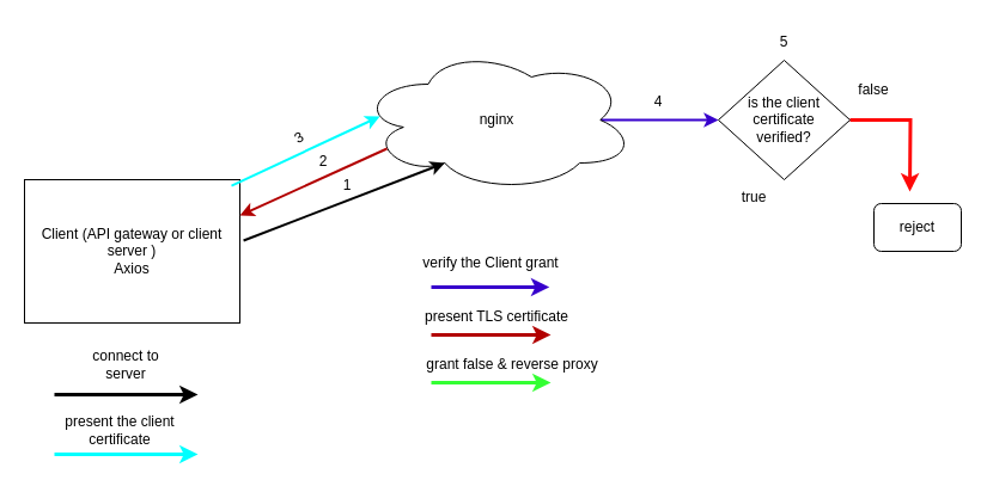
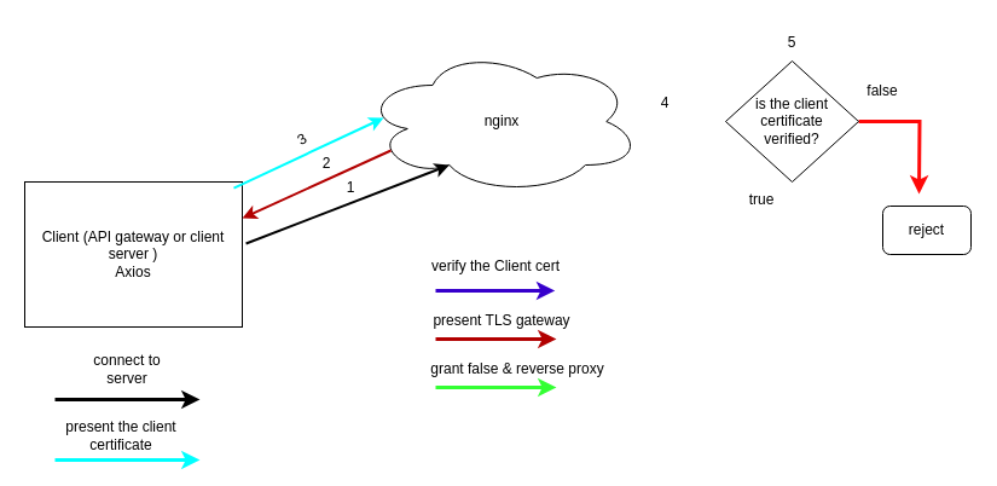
  <mxCell id="0" />
  <mxCell id="1" parent="0" />
- <mxCell id="2" value="" style="edgeStyle=orthogonalEdgeStyle;rounded=0;orthogonalLoop=1;jettySize=auto;html=1;strokeWidth=2;fillColor=#6a00ff;strokeColor=#3700CC;exitX=0.875;exitY=0.5;exitDx=0;exitDy=0;exitPerimeter=0;" edge="1" parent="1" source="3" target="9"><mxGeometry relative="1" as="geometry" /></mxCell>
  <mxCell id="3" value="nginx" style="ellipse;shape=cloud;whiteSpace=wrap;html=1;" vertex="1" parent="1"><mxGeometry x="300" y="40" width="230" height="120" as="geometry" /></mxCell>
  <mxCell id="4" value="Client (API gateway or client server )&lt;br&gt;Axios" style="whiteSpace=wrap;html=1;rounded=0;" vertex="1" parent="1"><mxGeometry x="20" y="150" width="180" height="120" as="geometry" /></mxCell>
  <mxCell id="5" value="" style="endArrow=classic;html=1;rounded=0;exitX=1.017;exitY=0.425;exitDx=0;exitDy=0;exitPerimeter=0;strokeWidth=2;entryX=0.31;entryY=0.8;entryDx=0;entryDy=0;entryPerimeter=0;" edge="1" parent="1" source="4" target="3"><mxGeometry width="50" height="50" relative="1" as="geometry"><mxPoint x="370" y="210" as="sourcePoint" /><mxPoint x="340" y="170" as="targetPoint" /></mxGeometry></mxCell>
  <mxCell id="6" value="" style="endArrow=classic;html=1;rounded=0;strokeWidth=3;" edge="1" parent="1"><mxGeometry width="50" height="50" relative="1" as="geometry"><mxPoint x="45" y="330" as="sourcePoint" /><mxPoint x="165" y="330" as="targetPoint" /></mxGeometry></mxCell>
  <mxCell id="7" value="connect to server&lt;br&gt;" style="text;html=1;strokeColor=none;fillColor=none;align=center;verticalAlign=middle;whiteSpace=wrap;rounded=0;rotation=0;" vertex="1" parent="1"><mxGeometry x="70" y="280" width="70" height="50" as="geometry" /></mxCell>
  <mxCell id="8" style="edgeStyle=orthogonalEdgeStyle;rounded=0;orthogonalLoop=1;jettySize=auto;html=1;strokeColor=#FF0808;strokeWidth=3;" edge="1" parent="1" source="9"><mxGeometry relative="1" as="geometry"><mxPoint x="760" y="160" as="targetPoint" /></mxGeometry></mxCell>
  <mxCell id="9" value="is the client certificate&lt;br&gt;verified?" style="rhombus;whiteSpace=wrap;html=1;" vertex="1" parent="1"><mxGeometry x="600" y="50" width="110" height="100" as="geometry" /></mxCell>
  <mxCell id="10" value="" style="edgeStyle=orthogonalEdgeStyle;rounded=0;orthogonalLoop=1;jettySize=auto;html=1;strokeWidth=3;fillColor=#6a00ff;strokeColor=#3700CC;exitX=0.875;exitY=0.5;exitDx=0;exitDy=0;exitPerimeter=0;" edge="1" parent="1"><mxGeometry relative="1" as="geometry"><mxPoint x="360" y="240" as="sourcePoint" /><mxPoint x="458.75" y="240" as="targetPoint" /></mxGeometry></mxCell>
- <mxCell id="11" value="verify the Client grant" style="text;html=1;strokeColor=none;fillColor=none;align=center;verticalAlign=middle;whiteSpace=wrap;rounded=0;" vertex="1" parent="1"><mxGeometry x="350" y="200" width="120" height="40" as="geometry" /></mxCell>
+ <mxCell id="11" value="verify the Client cert" style="text;html=1;strokeColor=none;fillColor=none;align=center;verticalAlign=middle;whiteSpace=wrap;rounded=0;" vertex="1" parent="1"><mxGeometry x="350" y="200" width="120" height="40" as="geometry" /></mxCell>
  <mxCell id="12" value="" style="endArrow=classic;html=1;rounded=0;strokeWidth=2;exitX=0.1;exitY=0.7;exitDx=0;exitDy=0;exitPerimeter=0;fillColor=#e51400;strokeColor=#B20000;entryX=1;entryY=0.25;entryDx=0;entryDy=0;" edge="1" parent="1" source="3" target="4"><mxGeometry width="50" height="50" relative="1" as="geometry"><mxPoint x="230" y="110" as="sourcePoint" /><mxPoint x="200" y="180" as="targetPoint" /></mxGeometry></mxCell>
  <mxCell id="13" value="" style="endArrow=classic;html=1;rounded=0;strokeWidth=2;exitX=0.961;exitY=0.042;exitDx=0;exitDy=0;exitPerimeter=0;entryX=0.074;entryY=0.475;entryDx=0;entryDy=0;entryPerimeter=0;fillColor=#0050ef;strokeColor=#00FFFF;" edge="1" parent="1" source="4" target="3"><mxGeometry width="50" height="50" relative="1" as="geometry"><mxPoint x="200" y="150" as="sourcePoint" /><mxPoint x="250" y="100" as="targetPoint" /></mxGeometry></mxCell>
  <mxCell id="14" value="" style="endArrow=classic;html=1;rounded=0;strokeWidth=3;strokeColor=#00FFFF;" edge="1" parent="1"><mxGeometry width="50" height="50" relative="1" as="geometry"><mxPoint x="45" y="380" as="sourcePoint" /><mxPoint x="165" y="380" as="targetPoint" /></mxGeometry></mxCell>
  <mxCell id="15" value="present the client certificate" style="text;html=1;strokeColor=none;fillColor=none;align=center;verticalAlign=middle;whiteSpace=wrap;rounded=0;" vertex="1" parent="1"><mxGeometry x="40" y="340" width="120" height="40" as="geometry" /></mxCell>
  <mxCell id="16" value="" style="endArrow=classic;html=1;rounded=0;strokeWidth=3;fillColor=#e51400;strokeColor=#B20000;" edge="1" parent="1"><mxGeometry width="50" height="50" relative="1" as="geometry"><mxPoint x="360" y="280" as="sourcePoint" /><mxPoint x="460" y="280" as="targetPoint" /></mxGeometry></mxCell>
- <mxCell id="17" value="present TLS certificate&lt;br&gt;" style="text;html=1;strokeColor=none;fillColor=none;align=center;verticalAlign=middle;whiteSpace=wrap;rounded=0;" vertex="1" parent="1"><mxGeometry x="325" y="250" width="180" height="30" as="geometry" /></mxCell>
+ <mxCell id="17" value="present TLS gateway&lt;br&gt;" style="text;html=1;strokeColor=none;fillColor=none;align=center;verticalAlign=middle;whiteSpace=wrap;rounded=0;" vertex="1" parent="1"><mxGeometry x="325" y="250" width="180" height="30" as="geometry" /></mxCell>
  <mxCell id="18" value="" style="endArrow=classic;html=1;rounded=0;strokeColor=#33FF33;strokeWidth=3;" edge="1" parent="1"><mxGeometry width="50" height="50" relative="1" as="geometry"><mxPoint x="360" y="320" as="sourcePoint" /><mxPoint x="460" y="320" as="targetPoint" /></mxGeometry></mxCell>
  <mxCell id="19" value="grant false &amp;amp; reverse proxy" style="text;html=1;strokeColor=none;fillColor=none;align=center;verticalAlign=middle;whiteSpace=wrap;rounded=0;" vertex="1" parent="1"><mxGeometry x="350" y="290" width="156" height="30" as="geometry" /></mxCell>
  <mxCell id="20" value="true" style="text;html=1;strokeColor=none;fillColor=none;align=center;verticalAlign=middle;whiteSpace=wrap;rounded=0;rotation=0;" vertex="1" parent="1"><mxGeometry x="600" y="150" width="60" height="30" as="geometry" /></mxCell>
  <mxCell id="21" value="false" style="text;html=1;strokeColor=none;fillColor=none;align=center;verticalAlign=middle;whiteSpace=wrap;rounded=0;rotation=0;" vertex="1" parent="1"><mxGeometry x="700" y="60" width="60" height="30" as="geometry" /></mxCell>
  <mxCell id="22" value="reject" style="rounded=1;whiteSpace=wrap;html=1;" vertex="1" parent="1"><mxGeometry x="730" y="170" width="73" height="40" as="geometry" /></mxCell>
  <mxCell id="23" value="1" style="text;html=1;strokeColor=none;fillColor=none;align=center;verticalAlign=middle;whiteSpace=wrap;rounded=0;" vertex="1" parent="1"><mxGeometry x="260" y="140" width="60" height="30" as="geometry" /></mxCell>
  <mxCell id="24" value="2" style="text;html=1;strokeColor=none;fillColor=none;align=center;verticalAlign=middle;whiteSpace=wrap;rounded=0;" vertex="1" parent="1"><mxGeometry x="240" y="120" width="60" height="30" as="geometry" /></mxCell>
  <mxCell id="25" value="3" style="text;html=1;strokeColor=none;fillColor=none;align=center;verticalAlign=middle;whiteSpace=wrap;rounded=0;rotation=-30;" vertex="1" parent="1"><mxGeometry x="220" y="100" width="60" height="30" as="geometry" /></mxCell>
  <mxCell id="26" value="4" style="text;html=1;strokeColor=none;fillColor=none;align=center;verticalAlign=middle;whiteSpace=wrap;rounded=0;rotation=0;" vertex="1" parent="1"><mxGeometry x="520" y="70" width="60" height="30" as="geometry" /></mxCell>
  <mxCell id="27" value="5" style="text;html=1;strokeColor=none;fillColor=none;align=center;verticalAlign=middle;whiteSpace=wrap;rounded=0;rotation=0;" vertex="1" parent="1"><mxGeometry x="625" y="20" width="60" height="30" as="geometry" /></mxCell>
